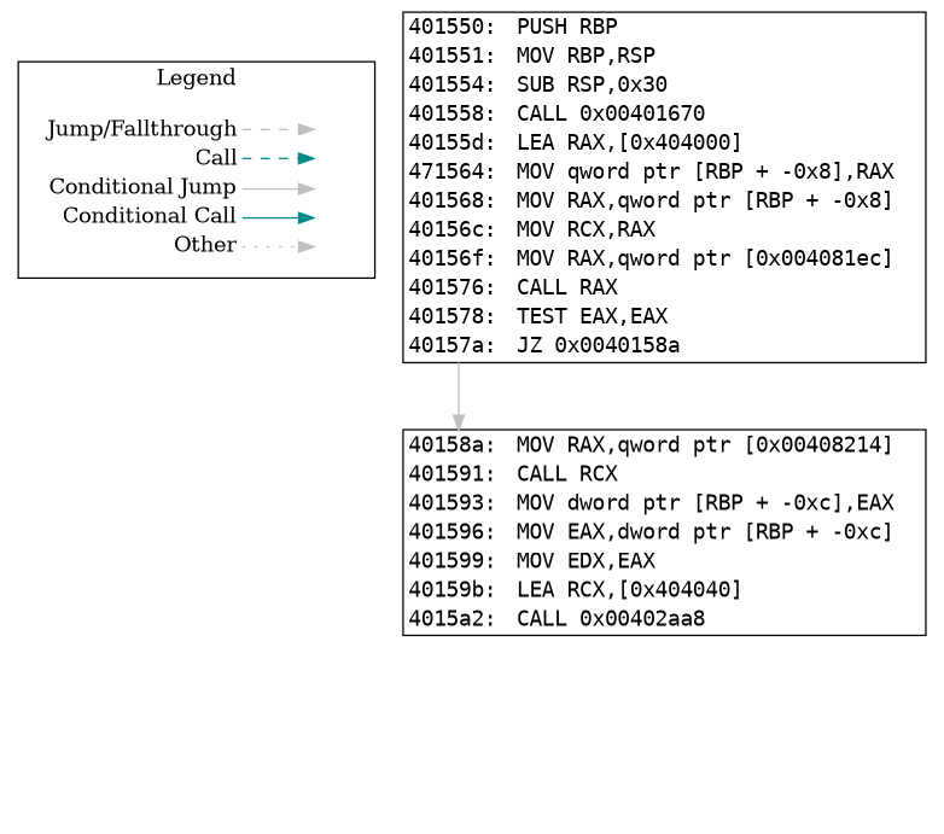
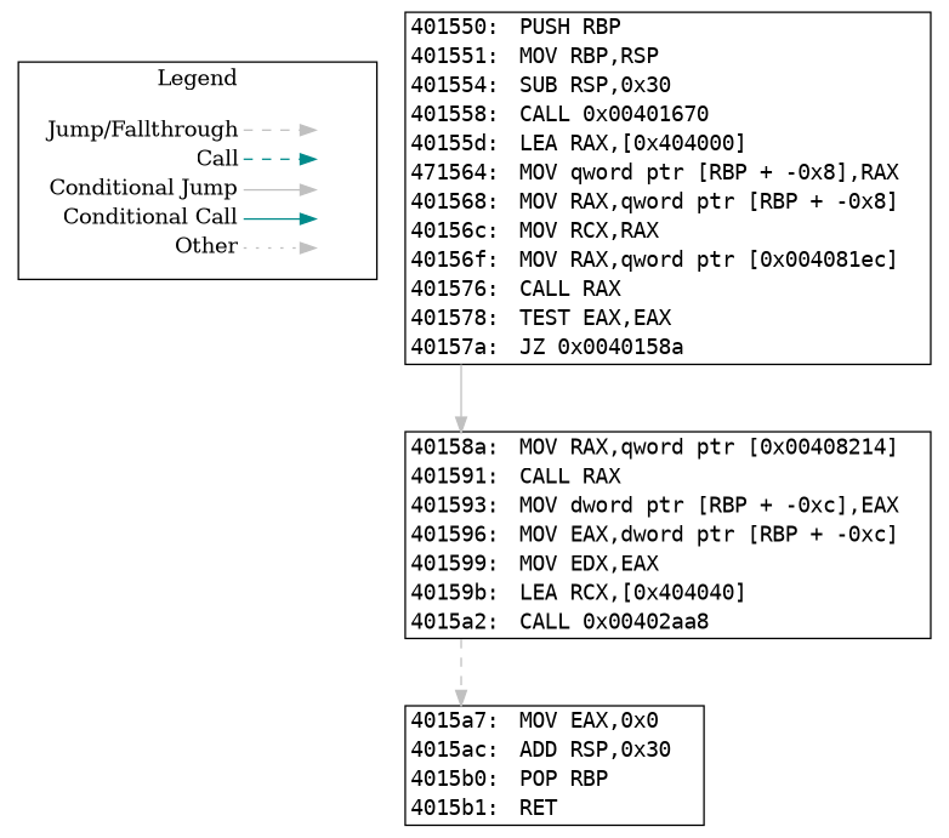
  digraph {
    newrank=true
    node [shape=plaintext]
    edge [color=gray style=dashed]
    n1 [label=<<table border="0" cellpadding="2" cellspacing="0" cellborder="0">                   <tr><td align="right" port="i1">Jump/Fallthrough</td></tr>                   <tr><td align="right" port="i2">Call</td></tr>                   <tr><td align="right" port="i3">Conditional Jump</td></tr>                   <tr><td align="right" port="i4">Conditional Call</td></tr>                   <tr><td align="right" port="i5">Other</td></tr>                </table>>]
    n2 [label=<<table border="0" cellpadding="2" cellspacing="0" cellborder="0">                    <tr><td port="i1">&nbsp;</td></tr>                    <tr><td port="i2">&nbsp;</td></tr>                    <tr><td port="i3">&nbsp;</td></tr>                    <tr><td port="i4">&nbsp;</td></tr>                    <tr><td port="i5">&nbsp;</td></tr>                 </table>>]
    n3 [label=<     <TABLE BORDER="1" CELLBORDER="0" CELLSPACING="0">       <TR>         <TD PORT="insn_401550" ALIGN="RIGHT"><FONT FACE="monospace">401550: </FONT></TD>         <TD ALIGN="LEFT"><FONT FACE="monospace">PUSH RBP</FONT></TD>         <TD>&nbsp;&nbsp;&nbsp;</TD> // for spacing       </TR>       <TR>         <TD PORT="insn_401551" ALIGN="RIGHT"><FONT FACE="monospace">401551: </FONT></TD>         <TD ALIGN="LEFT"><FONT FACE="monospace">MOV RBP,RSP</FONT></TD>         <TD>&nbsp;&nbsp;&nbsp;</TD> // for spacing       </TR>       <TR>         <TD PORT="insn_401554" ALIGN="RIGHT"><FONT FACE="monospace">401554: </FONT></TD>         <TD ALIGN="LEFT"><FONT FACE="monospace">SUB RSP,0x30</FONT></TD>         <TD>&nbsp;&nbsp;&nbsp;</TD> // for spacing       </TR>       <TR>         <TD PORT="insn_401558" ALIGN="RIGHT"><FONT FACE="monospace">401558: </FONT></TD>         <TD ALIGN="LEFT"><FONT FACE="monospace">CALL 0x00401670</FONT></TD>         <TD>&nbsp;&nbsp;&nbsp;</TD> // for spacing       </TR>       <TR>         <TD PORT="insn_40155d" ALIGN="RIGHT"><FONT FACE="monospace">40155d: </FONT></TD>         <TD ALIGN="LEFT"><FONT FACE="monospace">LEA RAX,[0x404000]</FONT></TD>         <TD>&nbsp;&nbsp;&nbsp;</TD> // for spacing       </TR>       <TR>         <TD PORT="insn_401564" ALIGN="RIGHT"><FONT FACE="monospace">471564: </FONT></TD>         <TD ALIGN="LEFT"><FONT FACE="monospace">MOV qword ptr [RBP + -0x8],RAX</FONT></TD>         <TD>&nbsp;&nbsp;&nbsp;</TD> // for spacing       </TR>       <TR>         <TD PORT="insn_401568" ALIGN="RIGHT"><FONT FACE="monospace">401568: </FONT></TD>         <TD ALIGN="LEFT"><FONT FACE="monospace">MOV RAX,qword ptr [RBP + -0x8]</FONT></TD>         <TD>&nbsp;&nbsp;&nbsp;</TD> // for spacing       </TR>       <TR>         <TD PORT="insn_40156c" ALIGN="RIGHT"><FONT FACE="monospace">40156c: </FONT></TD>         <TD ALIGN="LEFT"><FONT FACE="monospace">MOV RCX,RAX</FONT></TD>         <TD>&nbsp;&nbsp;&nbsp;</TD> // for spacing       </TR>       <TR>         <TD PORT="insn_40156f" ALIGN="RIGHT"><FONT FACE="monospace">40156f: </FONT></TD>         <TD ALIGN="LEFT"><FONT FACE="monospace">MOV RAX,qword ptr [0x004081ec]</FONT></TD>         <TD>&nbsp;&nbsp;&nbsp;</TD> // for spacing       </TR>       <TR>         <TD PORT="insn_401576" ALIGN="RIGHT"><FONT FACE="monospace">401576: </FONT></TD>         <TD ALIGN="LEFT"><FONT FACE="monospace">CALL RAX</FONT></TD>         <TD>&nbsp;&nbsp;&nbsp;</TD> // for spacing       </TR>       <TR>         <TD PORT="insn_401578" ALIGN="RIGHT"><FONT FACE="monospace">401578: </FONT></TD>         <TD ALIGN="LEFT"><FONT FACE="monospace">TEST EAX,EAX</FONT></TD>         <TD>&nbsp;&nbsp;&nbsp;</TD> // for spacing       </TR>       <TR>         <TD PORT="insn_40157a" ALIGN="RIGHT"><FONT FACE="monospace">40157a: </FONT></TD>         <TD ALIGN="LEFT"><FONT FACE="monospace">JZ 0x0040158a</FONT></TD>         <TD>&nbsp;&nbsp;&nbsp;</TD> // for spacing       </TR>     </TABLE>>]
-   n4 [label=<     <TABLE BORDER="1" CELLBORDER="0" CELLSPACING="0">       <TR>         <TD PORT="insn_40158a" ALIGN="RIGHT"><FONT FACE="monospace">40158a: </FONT></TD>         <TD ALIGN="LEFT"><FONT FACE="monospace">MOV RAX,qword ptr [0x00408214]</FONT></TD>         <TD>&nbsp;&nbsp;&nbsp;</TD> // for spacing       </TR>       <TR>         <TD PORT="insn_401591" ALIGN="RIGHT"><FONT FACE="monospace">401591: </FONT></TD>         <TD ALIGN="LEFT"><FONT FACE="monospace">CALL RCX</FONT></TD>         <TD>&nbsp;&nbsp;&nbsp;</TD> // for spacing       </TR>       <TR>         <TD PORT="insn_401593" ALIGN="RIGHT"><FONT FACE="monospace">401593: </FONT></TD>         <TD ALIGN="LEFT"><FONT FACE="monospace">MOV dword ptr [RBP + -0xc],EAX</FONT></TD>         <TD>&nbsp;&nbsp;&nbsp;</TD> // for spacing       </TR>       <TR>         <TD PORT="insn_401596" ALIGN="RIGHT"><FONT FACE="monospace">401596: </FONT></TD>         <TD ALIGN="LEFT"><FONT FACE="monospace">MOV EAX,dword ptr [RBP + -0xc]</FONT></TD>         <TD>&nbsp;&nbsp;&nbsp;</TD> // for spacing       </TR>       <TR>         <TD PORT="insn_401599" ALIGN="RIGHT"><FONT FACE="monospace">401599: </FONT></TD>         <TD ALIGN="LEFT"><FONT FACE="monospace">MOV EDX,EAX</FONT></TD>         <TD>&nbsp;&nbsp;&nbsp;</TD> // for spacing       </TR>       <TR>         <TD PORT="insn_40159b" ALIGN="RIGHT"><FONT FACE="monospace">40159b: </FONT></TD>         <TD ALIGN="LEFT"><FONT FACE="monospace">LEA RCX,[0x404040]</FONT></TD>         <TD>&nbsp;&nbsp;&nbsp;</TD> // for spacing       </TR>       <TR>         <TD PORT="insn_4015a2" ALIGN="RIGHT"><FONT FACE="monospace">4015a2: </FONT></TD>         <TD ALIGN="LEFT"><FONT FACE="monospace">CALL 0x00402aa8</FONT></TD>         <TD>&nbsp;&nbsp;&nbsp;</TD> // for spacing       </TR>     </TABLE>>]
+   n4 [label=<     <TABLE BORDER="1" CELLBORDER="0" CELLSPACING="0">       <TR>         <TD PORT="insn_40158a" ALIGN="RIGHT"><FONT FACE="monospace">40158a: </FONT></TD>         <TD ALIGN="LEFT"><FONT FACE="monospace">MOV RAX,qword ptr [0x00408214]</FONT></TD>         <TD>&nbsp;&nbsp;&nbsp;</TD> // for spacing       </TR>       <TR>         <TD PORT="insn_401591" ALIGN="RIGHT"><FONT FACE="monospace">401591: </FONT></TD>         <TD ALIGN="LEFT"><FONT FACE="monospace">CALL RAX</FONT></TD>         <TD>&nbsp;&nbsp;&nbsp;</TD> // for spacing       </TR>       <TR>         <TD PORT="insn_401593" ALIGN="RIGHT"><FONT FACE="monospace">401593: </FONT></TD>         <TD ALIGN="LEFT"><FONT FACE="monospace">MOV dword ptr [RBP + -0xc],EAX</FONT></TD>         <TD>&nbsp;&nbsp;&nbsp;</TD> // for spacing       </TR>       <TR>         <TD PORT="insn_401596" ALIGN="RIGHT"><FONT FACE="monospace">401596: </FONT></TD>         <TD ALIGN="LEFT"><FONT FACE="monospace">MOV EAX,dword ptr [RBP + -0xc]</FONT></TD>         <TD>&nbsp;&nbsp;&nbsp;</TD> // for spacing       </TR>       <TR>         <TD PORT="insn_401599" ALIGN="RIGHT"><FONT FACE="monospace">401599: </FONT></TD>         <TD ALIGN="LEFT"><FONT FACE="monospace">MOV EDX,EAX</FONT></TD>         <TD>&nbsp;&nbsp;&nbsp;</TD> // for spacing       </TR>       <TR>         <TD PORT="insn_40159b" ALIGN="RIGHT"><FONT FACE="monospace">40159b: </FONT></TD>         <TD ALIGN="LEFT"><FONT FACE="monospace">LEA RCX,[0x404040]</FONT></TD>         <TD>&nbsp;&nbsp;&nbsp;</TD> // for spacing       </TR>       <TR>         <TD PORT="insn_4015a2" ALIGN="RIGHT"><FONT FACE="monospace">4015a2: </FONT></TD>         <TD ALIGN="LEFT"><FONT FACE="monospace">CALL 0x00402aa8</FONT></TD>         <TD>&nbsp;&nbsp;&nbsp;</TD> // for spacing       </TR>     </TABLE>>]
+   n5 [label=<     <TABLE BORDER="1" CELLBORDER="0" CELLSPACING="0">       <TR>         <TD PORT="insn_4015a7" ALIGN="RIGHT"><FONT FACE="monospace">4015a7: </FONT></TD>         <TD ALIGN="LEFT"><FONT FACE="monospace">MOV EAX,0x0</FONT></TD>         <TD>&nbsp;&nbsp;&nbsp;</TD> // for spacing       </TR>       <TR>         <TD PORT="insn_4015ac" ALIGN="RIGHT"><FONT FACE="monospace">4015ac: </FONT></TD>         <TD ALIGN="LEFT"><FONT FACE="monospace">ADD RSP,0x30</FONT></TD>         <TD>&nbsp;&nbsp;&nbsp;</TD> // for spacing       </TR>       <TR>         <TD PORT="insn_4015b0" ALIGN="RIGHT"><FONT FACE="monospace">4015b0: </FONT></TD>         <TD ALIGN="LEFT"><FONT FACE="monospace">POP RBP</FONT></TD>         <TD>&nbsp;&nbsp;&nbsp;</TD> // for spacing       </TR>       <TR>         <TD PORT="insn_4015b1" ALIGN="RIGHT"><FONT FACE="monospace">4015b1: </FONT></TD>         <TD ALIGN="LEFT"><FONT FACE="monospace">RET</FONT></TD>         <TD>&nbsp;&nbsp;&nbsp;</TD> // for spacing       </TR>     </TABLE>>]
    subgraph cluster_1 {
      label=Legend
      rank=same
      n1
      n2
    }
    n1 -> n2 [headport="i1:w" tailport="i1:e"]
    n1 -> n2 [color=cyan4 headport="i2:w" tailport="i2:e"]
    n1 -> n2 [headport="i3:w" tailport="i3:e" style=""]
    n1 -> n2 [color=cyan4 headport="i4:w" tailport="i4:e" style=""]
    n1 -> n2 [headport="i5:w" style=dotted tailport="i5:e"]
    n3 -> n4 [headport=insn_40158a style=solid tailport=insn_40157a]
+   n4 -> n5 [headport=insn_4015a7 tailport=insn_4015a2]
  }
